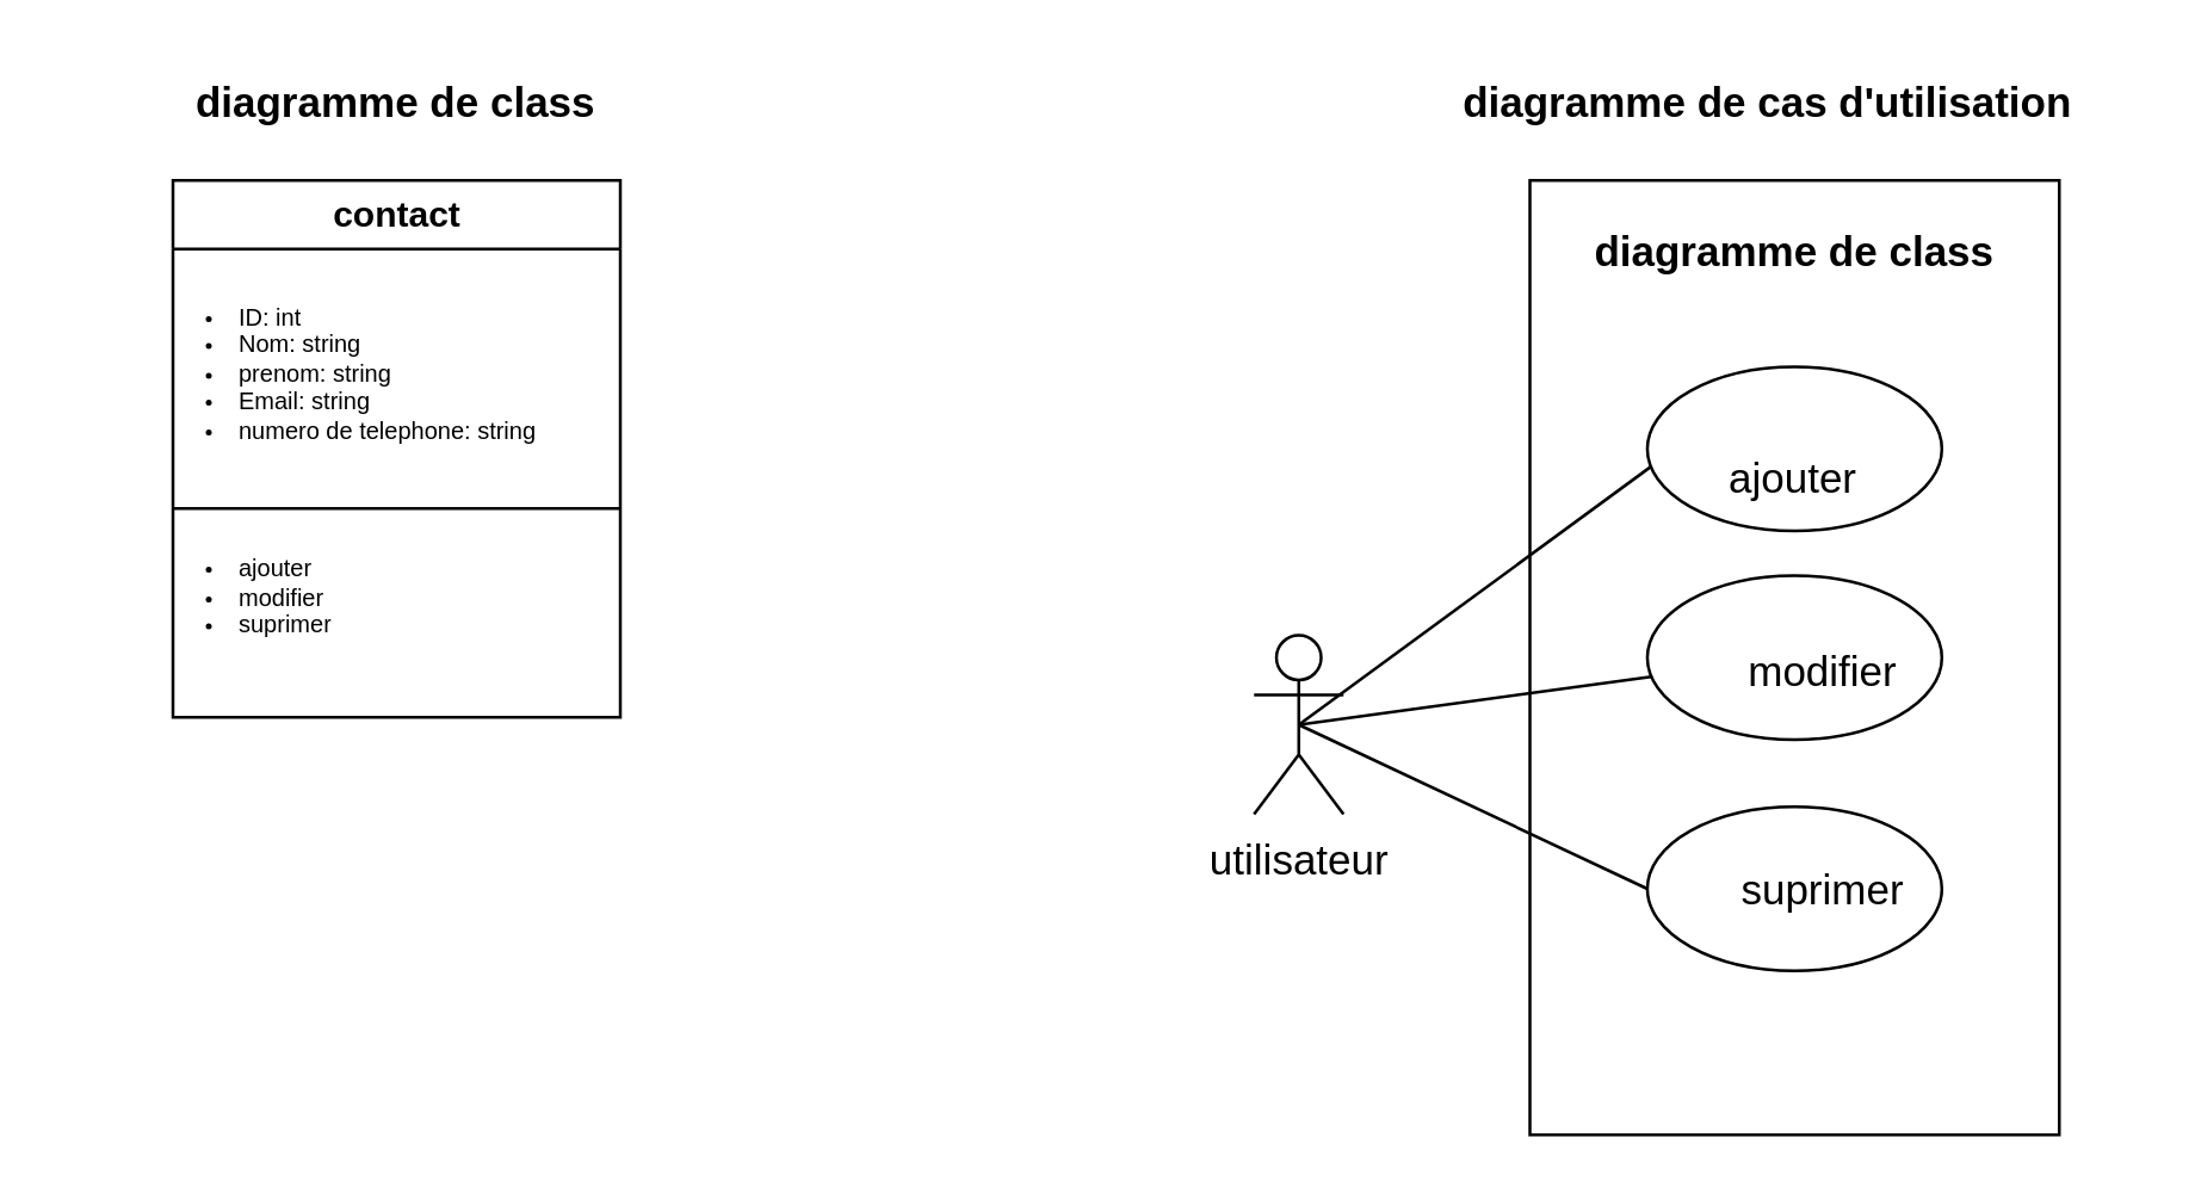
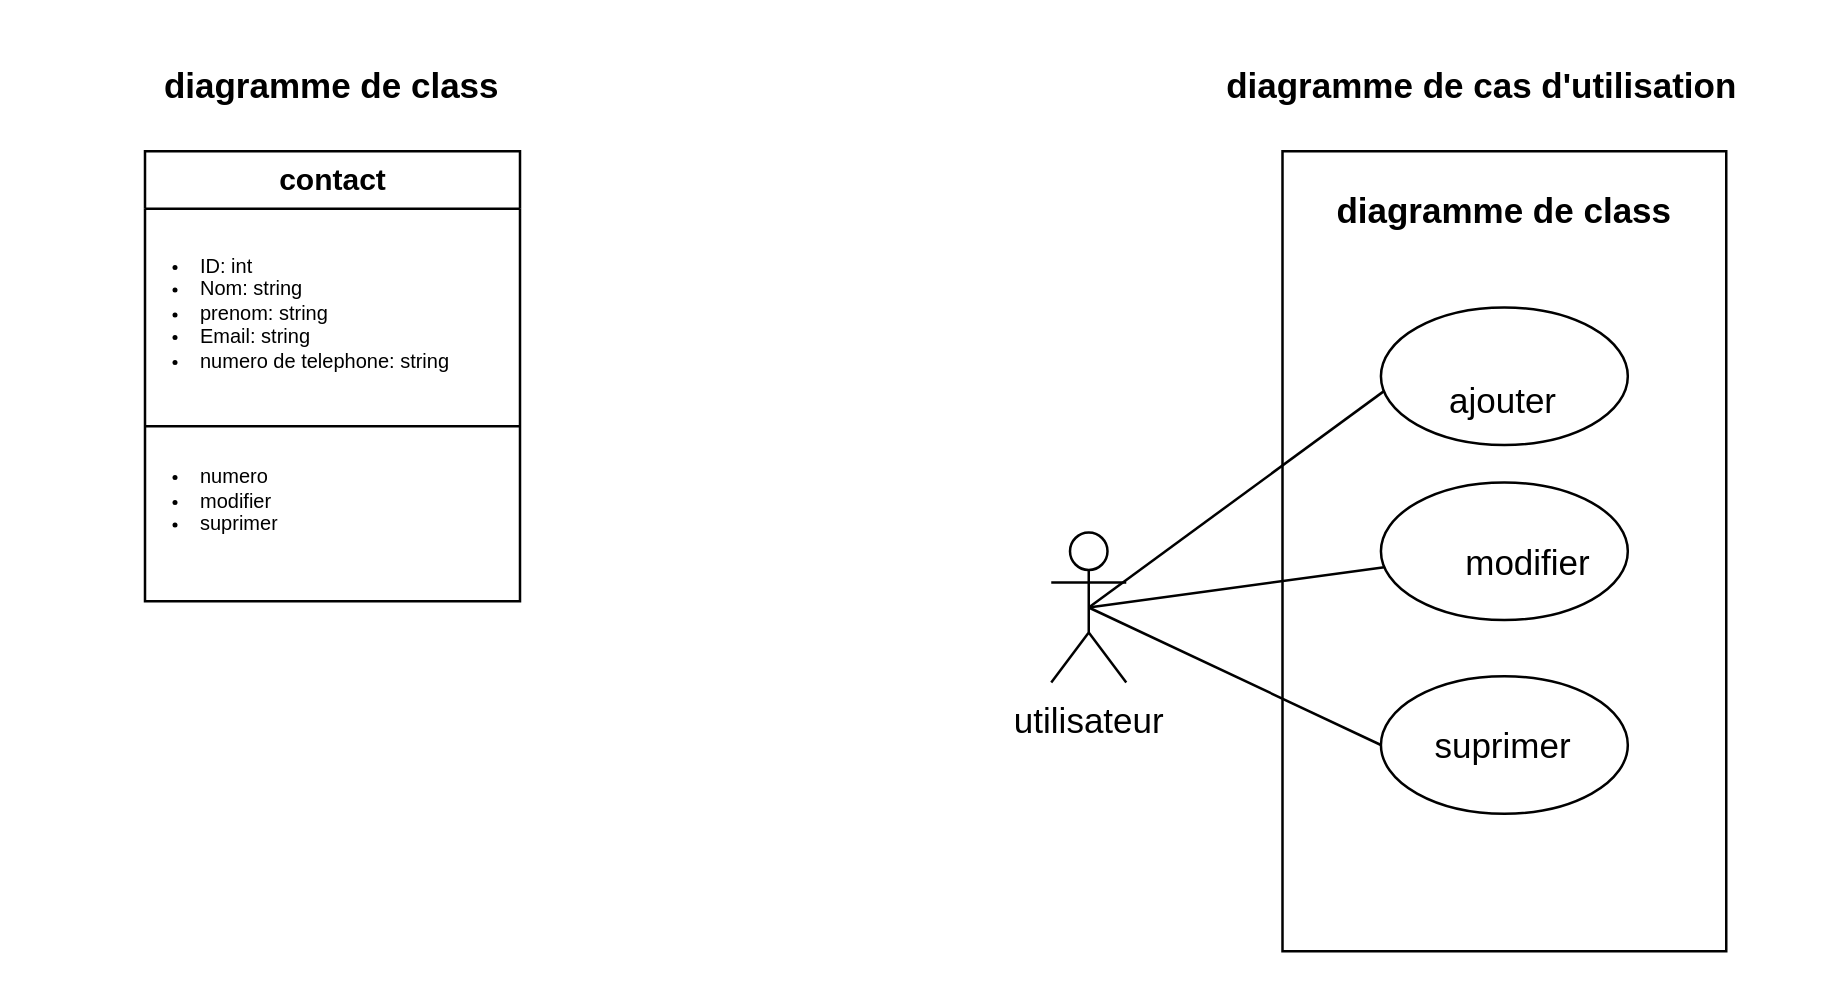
  <mxCell id="0" />
  <mxCell id="1" parent="0" />
  <mxCell id="2" value="contact" style="swimlane;whiteSpace=wrap;html=1;" vertex="1" parent="1"><mxGeometry x="57.5" y="60" width="150" height="180" as="geometry" /></mxCell>
  <mxCell id="3" value="&lt;ul style=&quot;font-size: 8px;&quot;&gt;&lt;li&gt;&lt;span style=&quot;background-color: initial;&quot;&gt;ID: int&lt;/span&gt;&lt;/li&gt;&lt;li&gt;Nom: string&lt;/li&gt;&lt;li&gt;prenom: string&lt;/li&gt;&lt;li&gt;Email: string&lt;/li&gt;&lt;li&gt;numero de telephone: string&lt;/li&gt;&lt;/ul&gt;" style="text;strokeColor=none;fillColor=none;html=1;whiteSpace=wrap;verticalAlign=middle;overflow=hidden;" vertex="1" parent="2"><mxGeometry x="-20" y="20" width="170" height="90" as="geometry" /></mxCell>
  <mxCell id="4" value="" style="endArrow=none;html=1;" edge="1" parent="2"><mxGeometry width="50" height="50" relative="1" as="geometry"><mxPoint y="110" as="sourcePoint" /><mxPoint x="150" y="110" as="targetPoint" /><Array as="points"><mxPoint x="70" y="110" /></Array></mxGeometry></mxCell>
  <mxCell id="5" value="" style="edgeStyle=none;html=1;fontSize=8;" edge="1" parent="2" source="6" target="3"><mxGeometry relative="1" as="geometry" /></mxCell>
- <mxCell id="6" value="&lt;ul style=&quot;font-size: 8px;&quot;&gt;&lt;li&gt;ajouter&amp;nbsp;&lt;/li&gt;&lt;li&gt;modifier&lt;/li&gt;&lt;li&gt;suprimer&lt;/li&gt;&lt;/ul&gt;" style="text;strokeColor=none;fillColor=none;html=1;whiteSpace=wrap;verticalAlign=middle;overflow=hidden;" vertex="1" parent="2"><mxGeometry x="-20" y="110" width="150" height="60" as="geometry" /></mxCell>
+ <mxCell id="6" value="&lt;ul style=&quot;font-size: 8px;&quot;&gt;&lt;li&gt;numero&amp;nbsp;&lt;/li&gt;&lt;li&gt;modifier&lt;/li&gt;&lt;li&gt;suprimer&lt;/li&gt;&lt;/ul&gt;" style="text;strokeColor=none;fillColor=none;html=1;whiteSpace=wrap;verticalAlign=middle;overflow=hidden;" vertex="1" parent="2"><mxGeometry x="-20" y="110" width="150" height="60" as="geometry" /></mxCell>
  <mxCell id="7" value="&lt;p style=&quot;line-height: 120%;&quot;&gt;&lt;b&gt;&lt;font style=&quot;font-size: 14px;&quot;&gt;diagramme de class&lt;/font&gt;&lt;/b&gt;&lt;/p&gt;" style="text;html=1;strokeColor=none;fillColor=none;align=center;verticalAlign=middle;whiteSpace=wrap;rounded=0;fontSize=8;" vertex="1" parent="1"><mxGeometry x="20" y="20" width="225" height="30" as="geometry" /></mxCell>
  <mxCell id="8" value="&lt;p style=&quot;line-height: 120%;&quot;&gt;&lt;b&gt;&lt;font style=&quot;font-size: 14px;&quot;&gt;diagramme de cas d'utilisation&lt;/font&gt;&lt;/b&gt;&lt;/p&gt;" style="text;html=1;strokeColor=none;fillColor=none;align=center;verticalAlign=middle;whiteSpace=wrap;rounded=0;fontSize=8;" vertex="1" parent="1"><mxGeometry x="480" y="20" width="225" height="30" as="geometry" /></mxCell>
  <mxCell id="9" value="" style="rounded=0;whiteSpace=wrap;html=1;fontSize=14;movable=0;resizable=0;rotatable=0;deletable=0;editable=0;connectable=0;" vertex="1" parent="1"><mxGeometry x="512.5" y="60" width="177.5" height="320" as="geometry" /></mxCell>
  <mxCell id="10" value="&lt;p style=&quot;line-height: 120%;&quot;&gt;&lt;b&gt;&lt;font style=&quot;font-size: 14px;&quot;&gt;diagramme de class&lt;/font&gt;&lt;/b&gt;&lt;/p&gt;" style="text;html=1;strokeColor=none;fillColor=none;align=center;verticalAlign=middle;whiteSpace=wrap;rounded=0;fontSize=8;" vertex="1" parent="1"><mxGeometry x="488.75" y="70" width="225" height="30" as="geometry" /></mxCell>
  <mxCell id="11" style="html=1;exitX=0.5;exitY=0.5;exitDx=0;exitDy=0;exitPerimeter=0;entryX=0.026;entryY=0.59;entryDx=0;entryDy=0;entryPerimeter=0;fontSize=14;startArrow=none;startFill=0;endArrow=none;endFill=0;" edge="1" parent="1" source="14" target="15"><mxGeometry relative="1" as="geometry" /></mxCell>
  <mxCell id="12" style="edgeStyle=none;html=1;exitX=0.5;exitY=0.5;exitDx=0;exitDy=0;exitPerimeter=0;fontSize=14;startArrow=none;startFill=0;endArrow=none;endFill=0;" edge="1" parent="1" source="14" target="17"><mxGeometry relative="1" as="geometry" /></mxCell>
  <mxCell id="13" style="edgeStyle=none;html=1;exitX=0.5;exitY=0.5;exitDx=0;exitDy=0;exitPerimeter=0;entryX=0;entryY=0.5;entryDx=0;entryDy=0;fontSize=14;startArrow=none;startFill=0;endArrow=none;endFill=0;" edge="1" parent="1" source="14" target="19"><mxGeometry relative="1" as="geometry" /></mxCell>
  <mxCell id="14" value="utilisateur" style="shape=umlActor;verticalLabelPosition=bottom;verticalAlign=top;html=1;outlineConnect=0;fontSize=14;" vertex="1" parent="1"><mxGeometry x="420" y="212.5" width="30" height="60" as="geometry" /></mxCell>
  <mxCell id="15" value="" style="ellipse;whiteSpace=wrap;html=1;fontSize=14;" vertex="1" parent="1"><mxGeometry x="551.88" y="122.5" width="98.75" height="55" as="geometry" /></mxCell>
  <mxCell id="16" value="ajouter" style="text;html=1;strokeColor=none;fillColor=none;align=center;verticalAlign=middle;whiteSpace=wrap;rounded=0;fontSize=14;" vertex="1" parent="1"><mxGeometry x="571.26" y="145" width="60" height="30" as="geometry" /></mxCell>
  <mxCell id="17" value="" style="ellipse;whiteSpace=wrap;html=1;fontSize=14;" vertex="1" parent="1"><mxGeometry x="551.88" y="192.5" width="98.75" height="55" as="geometry" /></mxCell>
  <mxCell id="18" value="modifier" style="text;html=1;strokeColor=none;fillColor=none;align=center;verticalAlign=middle;whiteSpace=wrap;rounded=0;fontSize=14;" vertex="1" parent="1"><mxGeometry x="581.26" y="210" width="60" height="30" as="geometry" /></mxCell>
  <mxCell id="19" value="" style="ellipse;whiteSpace=wrap;html=1;fontSize=14;" vertex="1" parent="1"><mxGeometry x="551.88" y="270" width="98.75" height="55" as="geometry" /></mxCell>
- <mxCell id="20" value="suprimer" style="text;html=1;strokeColor=none;fillColor=none;align=center;verticalAlign=middle;whiteSpace=wrap;rounded=0;fontSize=14;" vertex="1" parent="1"><mxGeometry x="581.26" y="282.5" width="60" height="30" as="geometry" /></mxCell>
+ <mxCell id="20" value="suprimer" style="text;html=1;strokeColor=none;fillColor=none;align=center;verticalAlign=middle;whiteSpace=wrap;rounded=0;fontSize=14;" vertex="1" parent="1"><mxGeometry x="571.26" y="282.5" width="60" height="30" as="geometry" /></mxCell>
